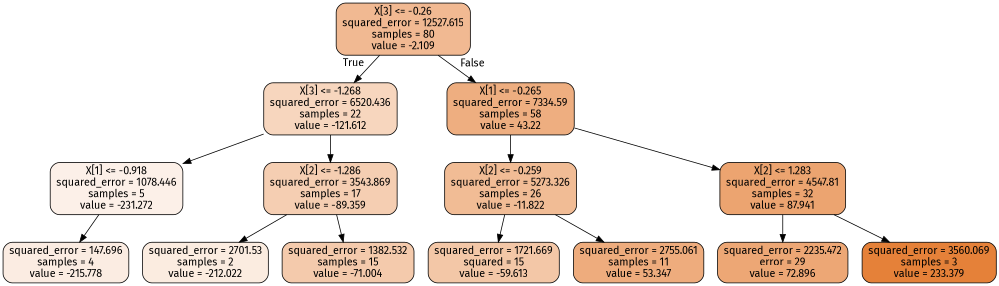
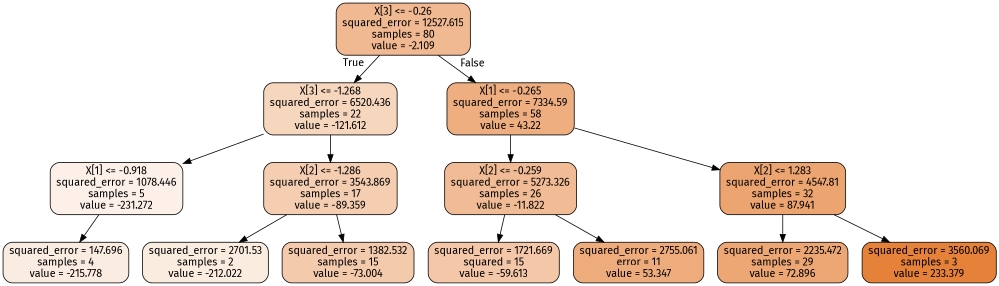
  digraph {
    fontname="Fira Sans"
    node [color=black fontname="Fira Sans" shape=box style="filled, rounded"]
    edge [fontname="Fira Sans"]
    n1 [fillcolor="#f1b992" label="X[3] <= -0.26\nsquared_error = 12527.615\nsamples = 80\nvalue = -2.109"]
    n2 [fillcolor="#f7d6be" label="X[3] <= -1.268\nsquared_error = 6520.436\nsamples = 22\nvalue = -121.612"]
    n3 [fillcolor="#eeae80" label="X[1] <= -0.265\nsquared_error = 7334.59\nsamples = 58\nvalue = 43.22"]
    n4 [fillcolor="#fcf0e8" label="X[1] <= -0.918\nsquared_error = 1078.446\nsamples = 5\nvalue = -231.272"]
    n5 [fillcolor="#f5ceb2" label="X[2] <= -1.286\nsquared_error = 3543.869\nsamples = 17\nvalue = -89.359"]
    n6 [fillcolor="#f1bc95" label="X[2] <= -0.259\nsquared_error = 5273.326\nsamples = 26\nvalue = -11.822"]
    n7 [fillcolor="#eca470" label="X[2] <= 1.283\nsquared_error = 4547.81\nsamples = 32\nvalue = 87.941"]
    n8 [fillcolor="#fbece2" label="squared_error = 147.696\nsamples = 4\nvalue = -215.778"]
    n9 [fillcolor="#fbece0" label="squared_error = 2701.53\nsamples = 2\nvalue = -212.022"]
-   n10 [fillcolor="#f4caac" label="squared_error = 1382.532\nsamples = 15\nvalue = -71.004"]
+   n10 [fillcolor="#f4caac" label="squared_error = 1382.532\nsamples = 15\nvalue = -73.004"]
    n11 [fillcolor="#f3c7a7" label="squared_error = 1721.669\nsquared = 15\nvalue = -59.613"]
-   n12 [fillcolor="#eeac7d" label="squared_error = 2755.061\nsamples = 11\nvalue = 53.347"]
-   n13 [fillcolor="#eda775" label="squared_error = 2235.472\nerror = 29\nvalue = 72.896"]
+   n12 [fillcolor="#eeac7d" label="squared_error = 2755.061\nerror = 11\nvalue = 53.347"]
+   n13 [fillcolor="#eda775" label="squared_error = 2235.472\nsamples = 29\nvalue = 72.896"]
    n14 [fillcolor="#e58139" label="squared_error = 3560.069\nsamples = 3\nvalue = 233.379"]
    n1 -> n2 [headlabel=True labelangle=45 labeldistance=2.5]
    n1 -> n3 [headlabel=False labelangle=-45 labeldistance=2.5]
    n2 -> n4
    n2 -> n5
    n3 -> n6
    n3 -> n7
    n4 -> n8
    n5 -> n9
    n5 -> n10
    n6 -> n11
    n6 -> n12
    n7 -> n13
    n7 -> n14
  }
